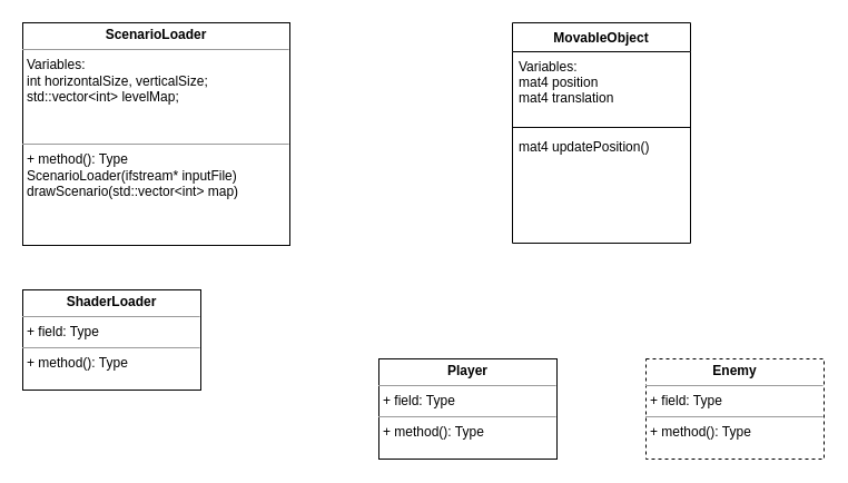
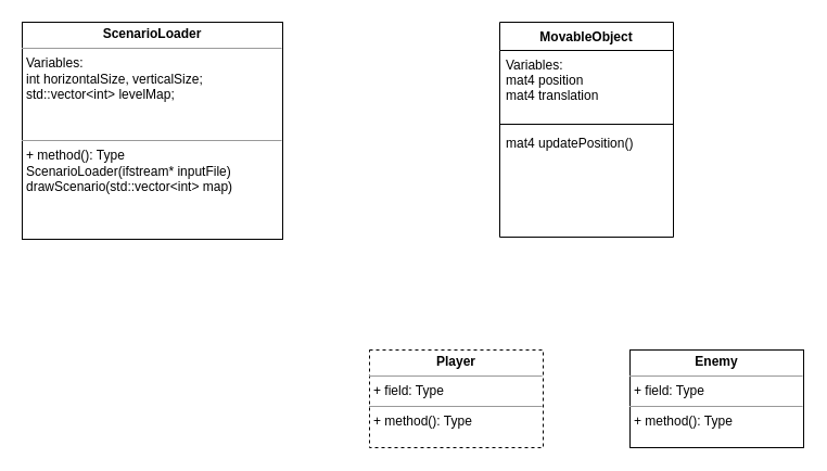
  <mxCell id="0" />
  <mxCell id="1" parent="0" />
  <mxCell id="2" value="&lt;p style=&quot;margin: 0px ; margin-top: 4px ; text-align: center&quot;&gt;&lt;b&gt;ScenarioLoader&lt;/b&gt;&lt;/p&gt;&lt;hr size=&quot;1&quot;&gt;&lt;p style=&quot;margin: 0px ; margin-left: 4px&quot;&gt;Variables:&lt;/p&gt;&lt;p style=&quot;margin: 0px ; margin-left: 4px&quot;&gt;int horizontalSize, verticalSize;&lt;/p&gt;&lt;p style=&quot;margin: 0px ; margin-left: 4px&quot;&gt;std::vector&amp;lt;int&amp;gt; levelMap;&lt;/p&gt;&lt;br&gt;&lt;p style=&quot;margin: 0px ; margin-left: 4px&quot;&gt;&lt;br&gt;&lt;/p&gt;&lt;hr size=&quot;1&quot;&gt;&lt;p style=&quot;margin: 0px ; margin-left: 4px&quot;&gt;+ method(): Type&lt;/p&gt;&lt;p style=&quot;margin: 0px ; margin-left: 4px&quot;&gt;ScenarioLoader(ifstream* inputFile)&lt;/p&gt;&lt;p style=&quot;margin: 0px ; margin-left: 4px&quot;&gt;drawScenario(std::vector&amp;lt;int&amp;gt; map)&lt;/p&gt;&lt;p style=&quot;margin: 0px ; margin-left: 4px&quot;&gt;&lt;br&gt;&lt;/p&gt;" style="verticalAlign=top;align=left;overflow=fill;fontSize=12;fontFamily=Helvetica;html=1;" parent="1" vertex="1"><mxGeometry x="20" y="20" width="240" height="200" as="geometry" /></mxCell>
- <mxCell id="3" value="&lt;p style=&quot;margin: 0px ; margin-top: 4px ; text-align: center&quot;&gt;&lt;b&gt;Player&lt;/b&gt;&lt;/p&gt;&lt;hr size=&quot;1&quot;&gt;&lt;p style=&quot;margin: 0px ; margin-left: 4px&quot;&gt;+ field: Type&lt;/p&gt;&lt;hr size=&quot;1&quot;&gt;&lt;p style=&quot;margin: 0px ; margin-left: 4px&quot;&gt;+ method(): Type&lt;/p&gt;" style="verticalAlign=top;align=left;overflow=fill;fontSize=12;fontFamily=Helvetica;html=1;" parent="1" vertex="1"><mxGeometry x="340" y="322" width="160" height="90" as="geometry" /></mxCell>
- <mxCell id="4" value="&lt;p style=&quot;margin: 0px ; margin-top: 4px ; text-align: center&quot;&gt;&lt;b&gt;Enemy&lt;/b&gt;&lt;/p&gt;&lt;hr size=&quot;1&quot;&gt;&lt;p style=&quot;margin: 0px ; margin-left: 4px&quot;&gt;+ field: Type&lt;/p&gt;&lt;hr size=&quot;1&quot;&gt;&lt;p style=&quot;margin: 0px ; margin-left: 4px&quot;&gt;+ method(): Type&lt;/p&gt;" style="verticalAlign=top;align=left;overflow=fill;fontSize=12;fontFamily=Helvetica;html=1;dashed=1;" parent="1" vertex="1"><mxGeometry x="580" y="322" width="160" height="90" as="geometry" /></mxCell>
+ <mxCell id="3" value="&lt;p style=&quot;margin: 0px ; margin-top: 4px ; text-align: center&quot;&gt;&lt;b&gt;Player&lt;/b&gt;&lt;/p&gt;&lt;hr size=&quot;1&quot;&gt;&lt;p style=&quot;margin: 0px ; margin-left: 4px&quot;&gt;+ field: Type&lt;/p&gt;&lt;hr size=&quot;1&quot;&gt;&lt;p style=&quot;margin: 0px ; margin-left: 4px&quot;&gt;+ method(): Type&lt;/p&gt;" style="verticalAlign=top;align=left;overflow=fill;fontSize=12;fontFamily=Helvetica;html=1;dashed=1;" parent="1" vertex="1"><mxGeometry x="340" y="322" width="160" height="90" as="geometry" /></mxCell>
+ <mxCell id="4" value="&lt;p style=&quot;margin: 0px ; margin-top: 4px ; text-align: center&quot;&gt;&lt;b&gt;Enemy&lt;/b&gt;&lt;/p&gt;&lt;hr size=&quot;1&quot;&gt;&lt;p style=&quot;margin: 0px ; margin-left: 4px&quot;&gt;+ field: Type&lt;/p&gt;&lt;hr size=&quot;1&quot;&gt;&lt;p style=&quot;margin: 0px ; margin-left: 4px&quot;&gt;+ method(): Type&lt;/p&gt;" style="verticalAlign=top;align=left;overflow=fill;fontSize=12;fontFamily=Helvetica;html=1;" parent="1" vertex="1"><mxGeometry x="580" y="322" width="160" height="90" as="geometry" /></mxCell>
  <mxCell id="5" value="MovableObject" style="swimlane;fontStyle=1;align=center;verticalAlign=top;childLayout=stackLayout;horizontal=1;startSize=26;horizontalStack=0;resizeParent=1;resizeParentMax=0;resizeLast=0;collapsible=1;marginBottom=0;" parent="1" vertex="1"><mxGeometry x="460" y="20" width="160" height="198" as="geometry" /></mxCell>
  <mxCell id="6" value="Variables:&#10;mat4 position&#10;mat4 translation" style="text;strokeColor=none;fillColor=none;align=left;verticalAlign=top;spacingLeft=4;spacingRight=4;overflow=hidden;rotatable=0;points=[[0,0.5],[1,0.5]];portConstraint=eastwest;" parent="5" vertex="1"><mxGeometry y="26" width="160" height="64" as="geometry" /></mxCell>
  <mxCell id="7" value="" style="line;strokeWidth=1;fillColor=none;align=left;verticalAlign=middle;spacingTop=-1;spacingLeft=3;spacingRight=3;rotatable=0;labelPosition=right;points=[];portConstraint=eastwest;" parent="5" vertex="1"><mxGeometry y="90" width="160" height="8" as="geometry" /></mxCell>
  <mxCell id="8" value="mat4 updatePosition()" style="text;strokeColor=none;fillColor=none;align=left;verticalAlign=top;spacingLeft=4;spacingRight=4;overflow=hidden;rotatable=0;points=[[0,0.5],[1,0.5]];portConstraint=eastwest;" parent="5" vertex="1"><mxGeometry y="98" width="160" height="100" as="geometry" /></mxCell>
- <mxCell id="9" value="&lt;p style=&quot;margin: 0px ; margin-top: 4px ; text-align: center&quot;&gt;&lt;b&gt;ShaderLoader&lt;/b&gt;&lt;/p&gt;&lt;hr size=&quot;1&quot;&gt;&lt;p style=&quot;margin: 0px ; margin-left: 4px&quot;&gt;+ field: Type&lt;/p&gt;&lt;hr size=&quot;1&quot;&gt;&lt;p style=&quot;margin: 0px ; margin-left: 4px&quot;&gt;+ method(): Type&lt;/p&gt;" style="verticalAlign=top;align=left;overflow=fill;fontSize=12;fontFamily=Helvetica;html=1;" parent="1" vertex="1"><mxGeometry x="20" y="260" width="160" height="90" as="geometry" /></mxCell>
